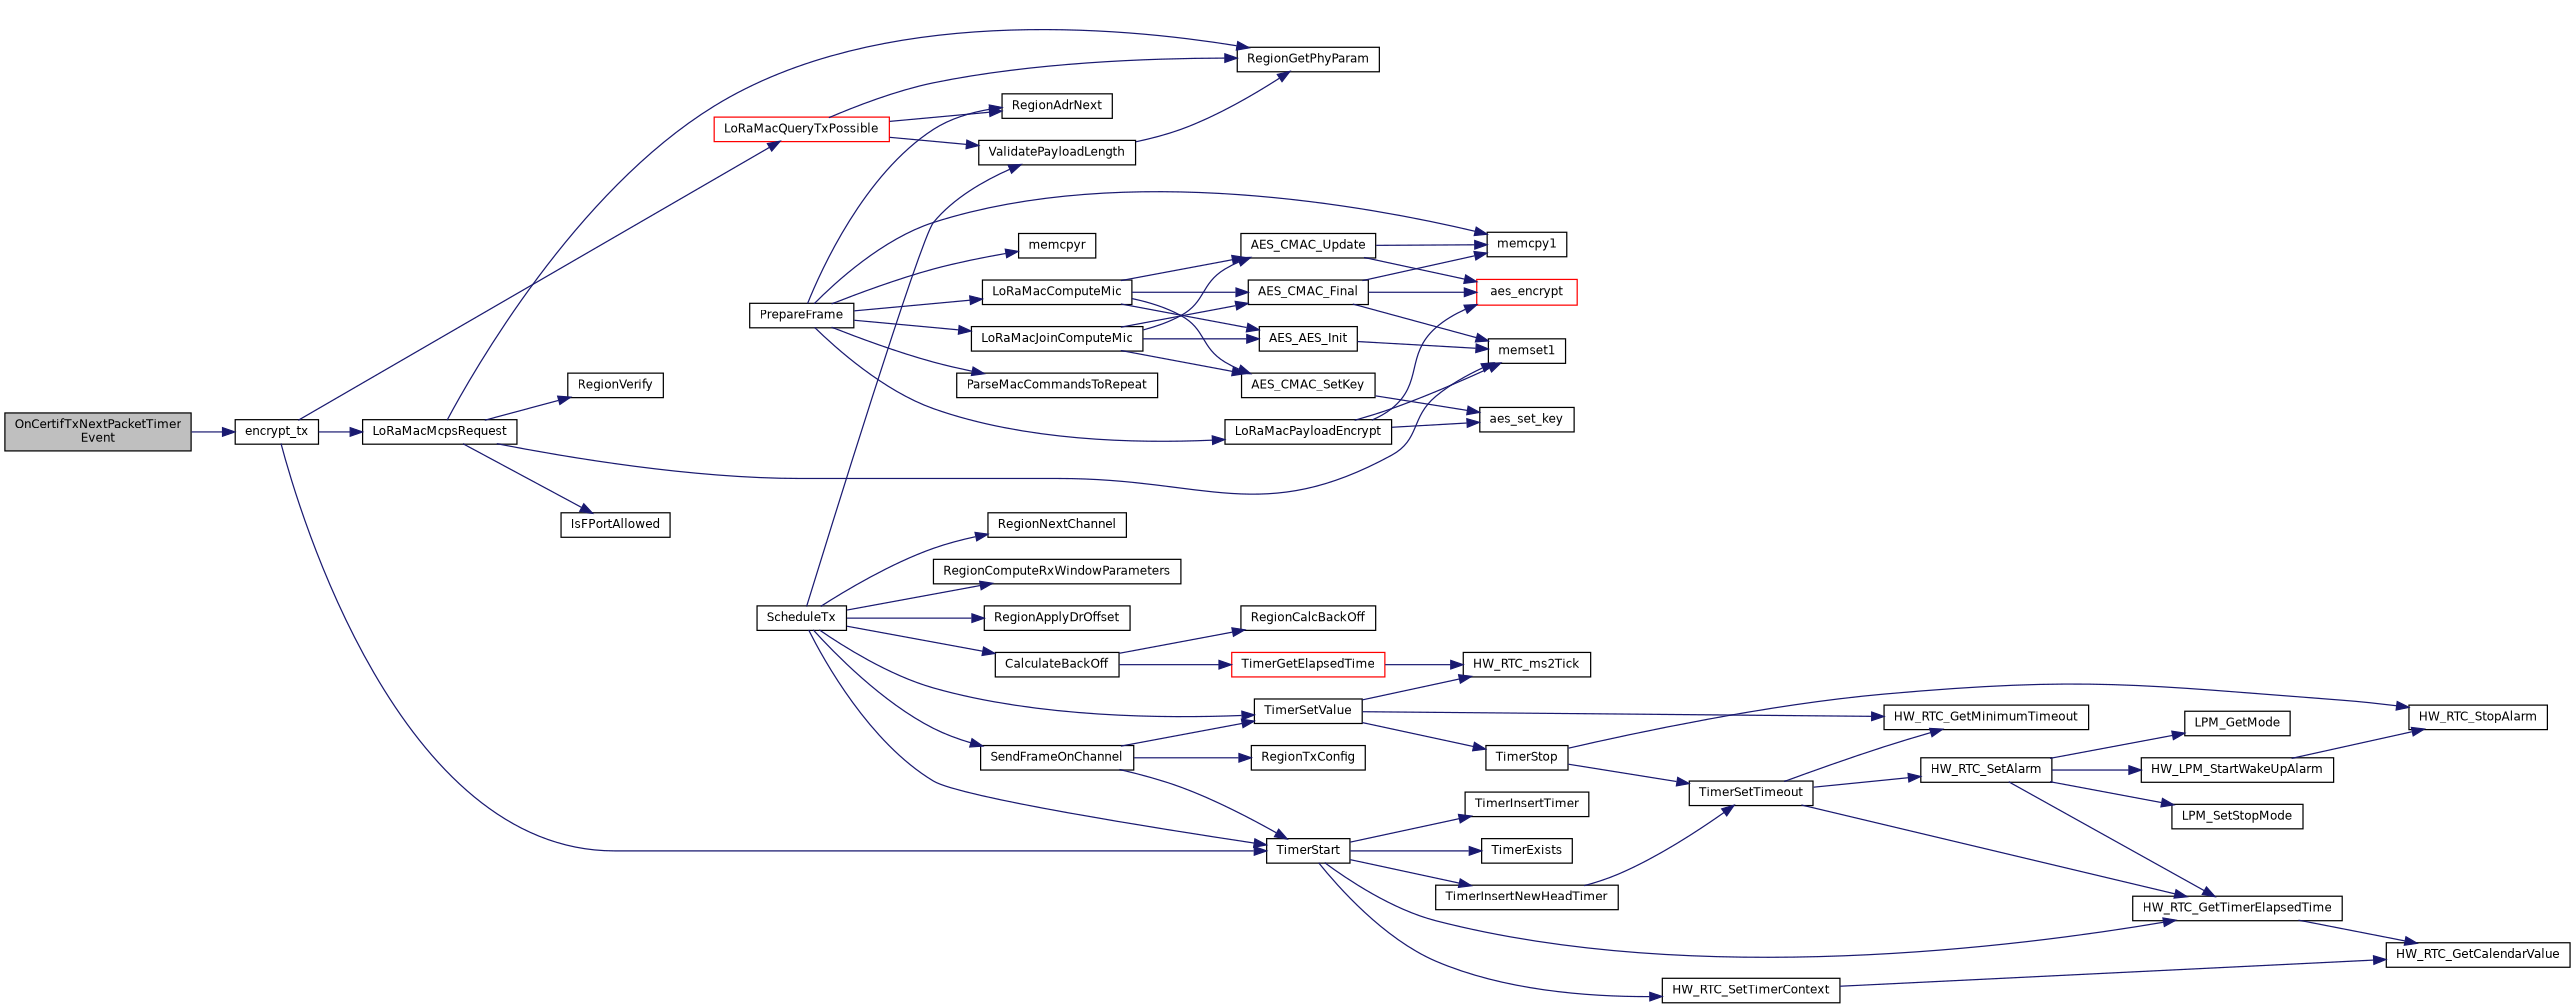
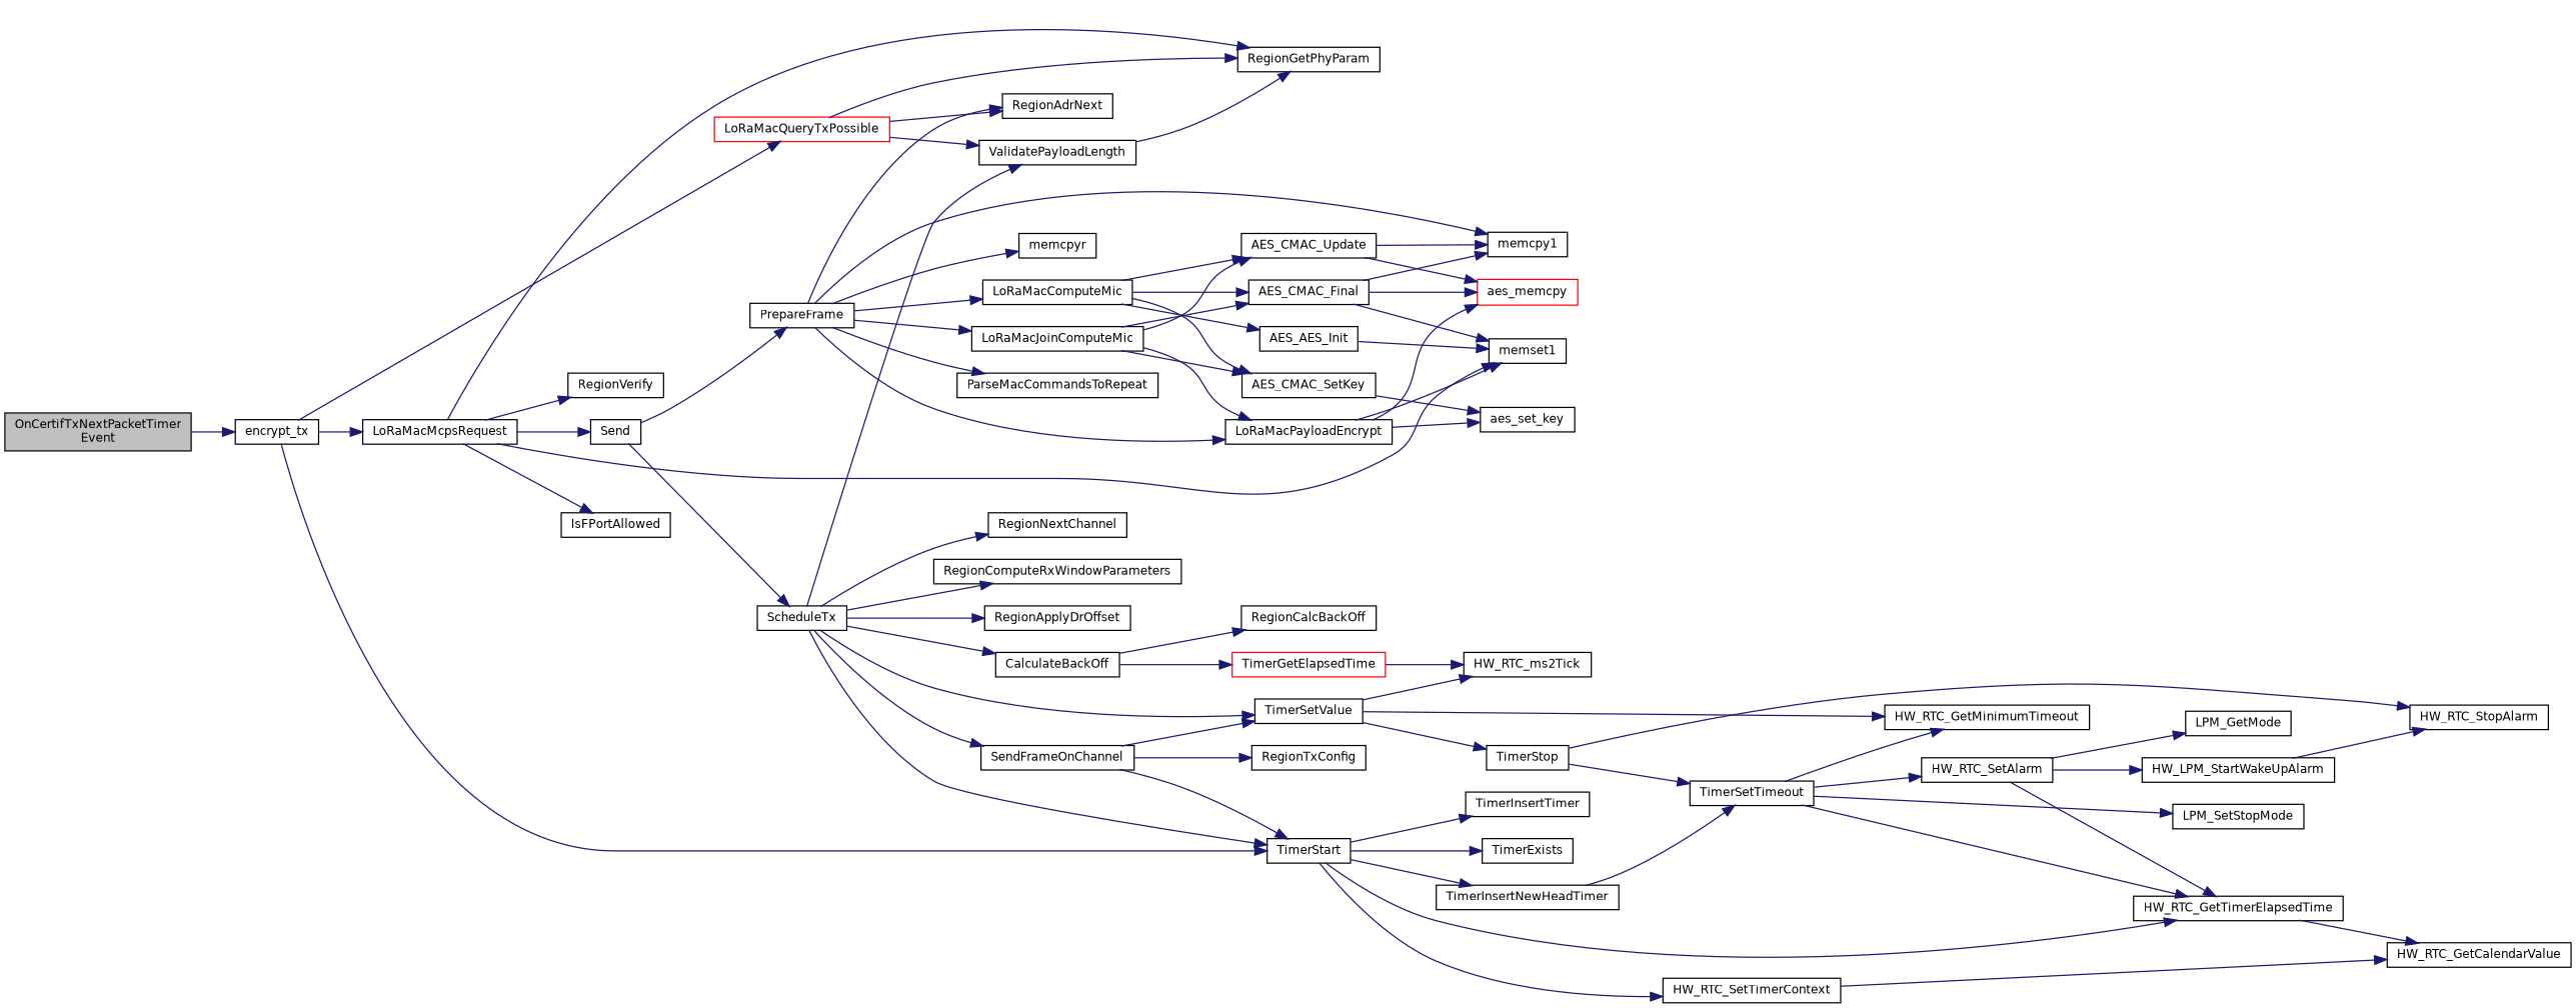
  digraph {
    rankdir=LR
    node [color=black fillcolor=white fontname=Helvetica fontsize=10 shape=record style=filled]
    edge [color=midnightblue fontname=Helvetica fontsize=10 labelfontname=Helvetica labelfontsize=10 style=solid]
    n1 [fillcolor=grey75 fontcolor=black height=0.2 label="OnCertifTxNextPacketTimer\lEvent" width=0.4]
    n2 [height=0.2 label=encrypt_tx width=0.4]
    n3 [color=red height=0.2 label=LoRaMacQueryTxPossible width=0.4]
    n4 [height=0.2 label=TimerStart width=0.4]
    n5 [height=0.2 label=LoRaMacMcpsRequest width=0.4]
    n6 [height=0.2 label=RegionAdrNext width=0.4]
    n7 [height=0.2 label=RegionGetPhyParam width=0.4]
    n8 [height=0.2 label=ValidatePayloadLength width=0.4]
    n9 [height=0.2 label=TimerExists width=0.4]
    n10 [height=0.2 label=HW_RTC_SetTimerContext width=0.4]
    n11 [height=0.2 label=TimerInsertNewHeadTimer width=0.4]
    n12 [height=0.2 label=HW_RTC_GetTimerElapsedTime width=0.4]
    n13 [height=0.2 label=TimerInsertTimer width=0.4]
    n14 [height=0.2 label=memset1 width=0.4]
    n15 [height=0.2 label=IsFPortAllowed width=0.4]
    n16 [height=0.2 label=RegionVerify width=0.4]
+   n17 [height=0.2 label=Send width=0.4]
    n18 [height=0.2 label=HW_RTC_GetCalendarValue width=0.4]
    n19 [height=0.2 label=TimerSetTimeout width=0.4]
    n20 [height=0.2 label=HW_RTC_GetMinimumTimeout width=0.4]
    n21 [height=0.2 label=HW_RTC_SetAlarm width=0.4]
    n22 [height=0.2 label=LPM_SetStopMode width=0.4]
    n23 [height=0.2 label=LPM_GetMode width=0.4]
    n24 [height=0.2 label=HW_LPM_StartWakeUpAlarm width=0.4]
    n25 [height=0.2 label=HW_RTC_StopAlarm width=0.4]
    n26 [height=0.2 label=PrepareFrame width=0.4]
    n27 [height=0.2 label=ScheduleTx width=0.4]
    n28 [height=0.2 label=memcpyr width=0.4]
    n29 [height=0.2 label=LoRaMacJoinComputeMic width=0.4]
    n30 [height=0.2 label=memcpy1 width=0.4]
    n31 [height=0.2 label=ParseMacCommandsToRepeat width=0.4]
    n32 [height=0.2 label=LoRaMacPayloadEncrypt width=0.4]
    n33 [height=0.2 label=LoRaMacComputeMic width=0.4]
    n34 [height=0.2 label=CalculateBackOff width=0.4]
    n35 [height=0.2 label=RegionNextChannel width=0.4]
    n36 [height=0.2 label=TimerSetValue width=0.4]
    n37 [height=0.2 label=RegionComputeRxWindowParameters width=0.4]
    n38 [height=0.2 label=RegionApplyDrOffset width=0.4]
    n39 [height=0.2 label=SendFrameOnChannel width=0.4]
    n40 [height=0.2 label=AES_AES_Init width=0.4]
    n41 [height=0.2 label=AES_CMAC_SetKey width=0.4]
    n42 [height=0.2 label=AES_CMAC_Update width=0.4]
    n43 [height=0.2 label=AES_CMAC_Final width=0.4]
    n44 [height=0.2 label=aes_set_key width=0.4]
-   n45 [color=red height=0.2 label=aes_encrypt width=0.4]
+   n45 [color=red height=0.2 label=aes_memcpy width=0.4]
    n46 [color=red height=0.2 label=TimerGetElapsedTime width=0.4]
    n47 [height=0.2 label=RegionCalcBackOff width=0.4]
    n48 [height=0.2 label=HW_RTC_ms2Tick width=0.4]
    n49 [height=0.2 label=TimerStop width=0.4]
    n50 [height=0.2 label=RegionTxConfig width=0.4]
    n1 -> n2
    n2 -> n3
    n2 -> n4
    n2 -> n5
    n3 -> n6
    n3 -> n7
    n3 -> n8
    n4 -> n9
    n4 -> n10
    n4 -> n11
    n4 -> n12
    n4 -> n13
    n5 -> n7
    n5 -> n14
    n5 -> n15
    n5 -> n16
+   n5 -> n17
    n8 -> n7
    n10 -> n18
    n11 -> n19
    n12 -> n18
+   n17 -> n26
+   n17 -> n27
    n19 -> n12
    n19 -> n20
    n19 -> n21
    n21 -> n12
-   n21 -> n22
+   n19 -> n22
    n21 -> n23
    n21 -> n24
    n24 -> n25
    n26 -> n6
    n26 -> n28
    n26 -> n29
    n26 -> n30
    n26 -> n31
    n26 -> n32
    n26 -> n33
    n27 -> n4
    n27 -> n8
    n27 -> n34
    n27 -> n35
    n27 -> n36
    n27 -> n37
    n27 -> n38
    n27 -> n39
-   n29 -> n40
+   n29 -> n32
    n29 -> n41
    n29 -> n42
    n29 -> n43
    n32 -> n14
    n32 -> n44
    n32 -> n45
    n33 -> n40
    n33 -> n41
    n33 -> n42
    n33 -> n43
    n34 -> n46
    n34 -> n47
    n36 -> n20
    n36 -> n48
    n36 -> n49
    n39 -> n4
    n39 -> n36
    n39 -> n50
    n40 -> n14
    n41 -> n44
    n42 -> n30
    n42 -> n45
    n43 -> n14
    n43 -> n30
    n43 -> n45
    n46 -> n48
    n49 -> n19
    n49 -> n25
  }
